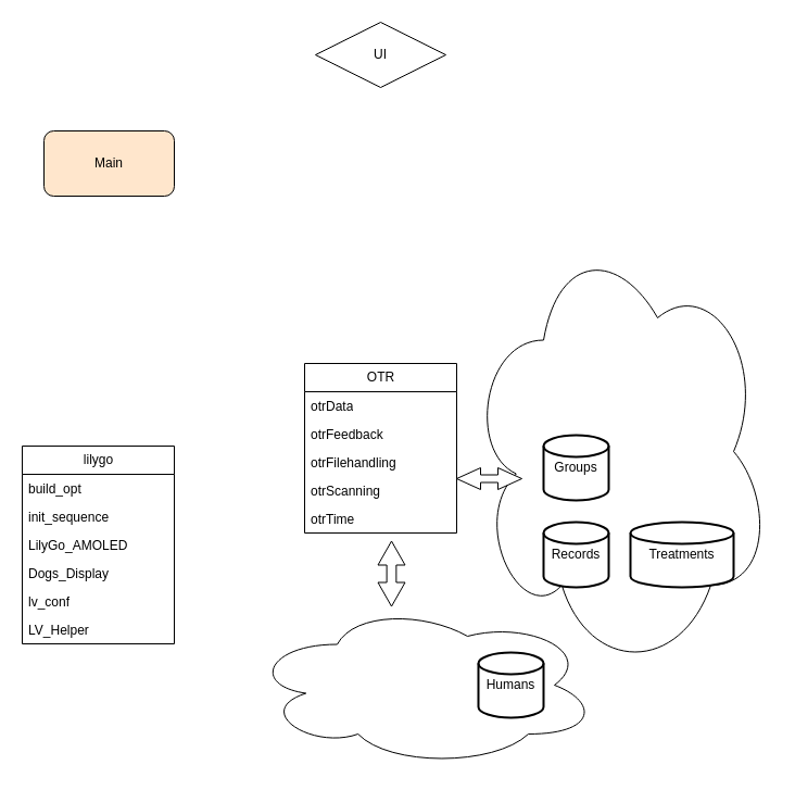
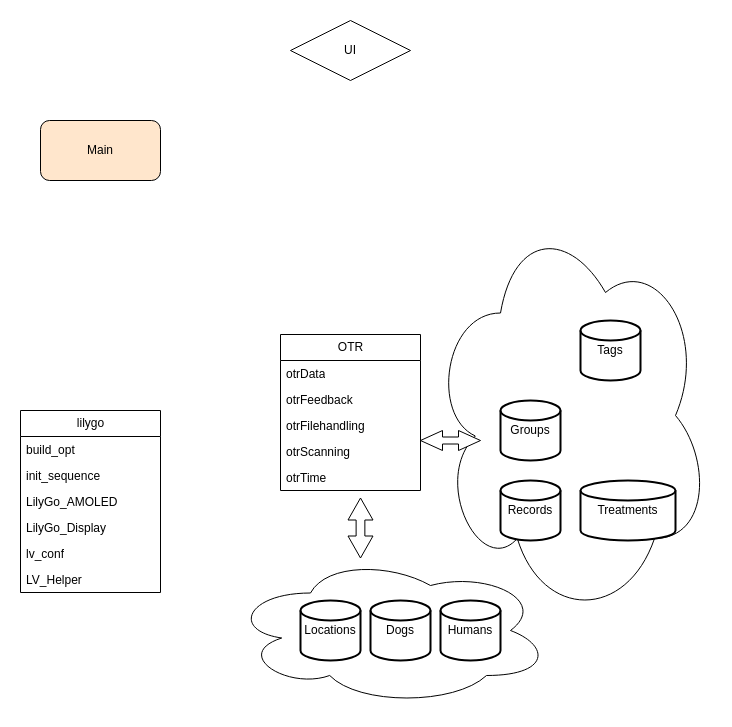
  <mxCell id="0" />
  <mxCell id="1" parent="0" />
  <mxCell id="2" value="Main" style="rounded=1;whiteSpace=wrap;html=1;fillColor=#ffe6cc;" parent="1" vertex="1"><mxGeometry x="40" y="120" width="120" height="60" as="geometry" /></mxCell>
  <mxCell id="3" value="UI" style="rhombus;whiteSpace=wrap;html=1;" parent="1" vertex="1"><mxGeometry x="290" y="20" width="120" height="60" as="geometry" /></mxCell>
  <mxCell id="4" value="&lt;span style=&quot;background-color: light-dark(#ffffff, var(--ge-dark-color, #121212));&quot;&gt;lilygo&lt;/span&gt;" style="swimlane;fontStyle=0;childLayout=stackLayout;horizontal=1;startSize=26;fillColor=none;horizontalStack=0;resizeParent=1;resizeParentMax=0;resizeLast=0;collapsible=1;marginBottom=0;html=1;" parent="1" vertex="1"><mxGeometry x="20" y="410" width="140" height="182" as="geometry" /></mxCell>
  <mxCell id="5" value="build_opt" style="text;strokeColor=none;fillColor=none;align=left;verticalAlign=top;spacingLeft=4;spacingRight=4;overflow=hidden;rotatable=0;points=[[0,0.5],[1,0.5]];portConstraint=eastwest;whiteSpace=wrap;html=1;" parent="4" vertex="1"><mxGeometry y="26" width="140" height="26" as="geometry" /></mxCell>
  <mxCell id="6" value="init_sequence" style="text;strokeColor=none;fillColor=none;align=left;verticalAlign=top;spacingLeft=4;spacingRight=4;overflow=hidden;rotatable=0;points=[[0,0.5],[1,0.5]];portConstraint=eastwest;whiteSpace=wrap;html=1;" parent="4" vertex="1"><mxGeometry y="52" width="140" height="26" as="geometry" /></mxCell>
  <mxCell id="7" value="LilyGo_AMOLED" style="text;strokeColor=none;fillColor=none;align=left;verticalAlign=top;spacingLeft=4;spacingRight=4;overflow=hidden;rotatable=0;points=[[0,0.5],[1,0.5]];portConstraint=eastwest;whiteSpace=wrap;html=1;" parent="4" vertex="1"><mxGeometry y="78" width="140" height="26" as="geometry" /></mxCell>
- <mxCell id="8" value="Dogs_Display" style="text;strokeColor=none;fillColor=none;align=left;verticalAlign=top;spacingLeft=4;spacingRight=4;overflow=hidden;rotatable=0;points=[[0,0.5],[1,0.5]];portConstraint=eastwest;whiteSpace=wrap;html=1;" parent="4" vertex="1"><mxGeometry y="104" width="140" height="26" as="geometry" /></mxCell>
+ <mxCell id="8" value="LilyGo_Display" style="text;strokeColor=none;fillColor=none;align=left;verticalAlign=top;spacingLeft=4;spacingRight=4;overflow=hidden;rotatable=0;points=[[0,0.5],[1,0.5]];portConstraint=eastwest;whiteSpace=wrap;html=1;" parent="4" vertex="1"><mxGeometry y="104" width="140" height="26" as="geometry" /></mxCell>
  <mxCell id="9" value="lv_conf" style="text;strokeColor=none;fillColor=none;align=left;verticalAlign=top;spacingLeft=4;spacingRight=4;overflow=hidden;rotatable=0;points=[[0,0.5],[1,0.5]];portConstraint=eastwest;whiteSpace=wrap;html=1;" parent="4" vertex="1"><mxGeometry y="130" width="140" height="26" as="geometry" /></mxCell>
  <mxCell id="10" value="LV_Helper" style="text;strokeColor=none;fillColor=none;align=left;verticalAlign=top;spacingLeft=4;spacingRight=4;overflow=hidden;rotatable=0;points=[[0,0.5],[1,0.5]];portConstraint=eastwest;whiteSpace=wrap;html=1;" parent="4" vertex="1"><mxGeometry y="156" width="140" height="26" as="geometry" /></mxCell>
  <mxCell id="11" value="" style="group" parent="1" vertex="1" connectable="0"><mxGeometry x="230" y="210" width="480" height="495" as="geometry" /></mxCell>
  <mxCell id="12" value="" style="shape=cloud;whiteSpace=wrap;html=1;" parent="11" vertex="1"><mxGeometry x="200" width="280" height="410" as="geometry" /></mxCell>
  <mxCell id="13" value="" style="shape=cloud;whiteSpace=wrap;html=1;" parent="11" vertex="1"><mxGeometry y="345" width="320" height="150" as="geometry" /></mxCell>
  <mxCell id="14" value="&lt;span style=&quot;background-color: light-dark(#ffffff, var(--ge-dark-color, #121212));&quot;&gt;OTR&lt;/span&gt;" style="swimlane;fontStyle=0;childLayout=stackLayout;horizontal=1;startSize=26;fillColor=none;horizontalStack=0;resizeParent=1;resizeParentMax=0;resizeLast=0;collapsible=1;marginBottom=0;html=1;" parent="11" vertex="1"><mxGeometry x="50" y="124" width="140" height="156" as="geometry" /></mxCell>
  <mxCell id="15" value="otrData" style="text;strokeColor=none;fillColor=none;align=left;verticalAlign=top;spacingLeft=4;spacingRight=4;overflow=hidden;rotatable=0;points=[[0,0.5],[1,0.5]];portConstraint=eastwest;whiteSpace=wrap;html=1;" parent="14" vertex="1"><mxGeometry y="26" width="140" height="26" as="geometry" /></mxCell>
  <mxCell id="16" value="otrFeedback" style="text;strokeColor=none;fillColor=none;align=left;verticalAlign=top;spacingLeft=4;spacingRight=4;overflow=hidden;rotatable=0;points=[[0,0.5],[1,0.5]];portConstraint=eastwest;whiteSpace=wrap;html=1;" parent="14" vertex="1"><mxGeometry y="52" width="140" height="26" as="geometry" /></mxCell>
  <mxCell id="17" value="otrFilehandling" style="text;strokeColor=none;fillColor=none;align=left;verticalAlign=top;spacingLeft=4;spacingRight=4;overflow=hidden;rotatable=0;points=[[0,0.5],[1,0.5]];portConstraint=eastwest;whiteSpace=wrap;html=1;" parent="14" vertex="1"><mxGeometry y="78" width="140" height="26" as="geometry" /></mxCell>
  <mxCell id="18" value="otrScanning" style="text;strokeColor=none;fillColor=none;align=left;verticalAlign=top;spacingLeft=4;spacingRight=4;overflow=hidden;rotatable=0;points=[[0,0.5],[1,0.5]];portConstraint=eastwest;whiteSpace=wrap;html=1;" parent="14" vertex="1"><mxGeometry y="104" width="140" height="26" as="geometry" /></mxCell>
  <mxCell id="19" value="otrTime" style="text;strokeColor=none;fillColor=none;align=left;verticalAlign=top;spacingLeft=4;spacingRight=4;overflow=hidden;rotatable=0;points=[[0,0.5],[1,0.5]];portConstraint=eastwest;whiteSpace=wrap;html=1;" parent="14" vertex="1"><mxGeometry y="130" width="140" height="26" as="geometry" /></mxCell>
  <mxCell id="20" value="Groups" style="strokeWidth=2;html=1;shape=mxgraph.flowchart.database;whiteSpace=wrap;" parent="11" vertex="1"><mxGeometry x="270" y="190" width="60" height="60" as="geometry" /></mxCell>
  <mxCell id="21" value="Records" style="strokeWidth=2;html=1;shape=mxgraph.flowchart.database;whiteSpace=wrap;" parent="11" vertex="1"><mxGeometry x="270" y="270" width="60" height="60" as="geometry" /></mxCell>
+ <mxCell id="22" value="Tags" style="strokeWidth=2;html=1;shape=mxgraph.flowchart.database;whiteSpace=wrap;" parent="11" vertex="1"><mxGeometry x="350" y="110" width="60" height="60" as="geometry" /></mxCell>
  <mxCell id="23" value="Treatments" style="strokeWidth=2;html=1;shape=mxgraph.flowchart.database;whiteSpace=wrap;" parent="11" vertex="1"><mxGeometry x="350" y="270" width="95" height="60" as="geometry" /></mxCell>
+ <mxCell id="24" value="Locations" style="strokeWidth=2;html=1;shape=mxgraph.flowchart.database;whiteSpace=wrap;" parent="11" vertex="1"><mxGeometry x="70" y="390" width="60" height="60" as="geometry" /></mxCell>
+ <mxCell id="25" value="Dogs" style="strokeWidth=2;html=1;shape=mxgraph.flowchart.database;whiteSpace=wrap;" parent="11" vertex="1"><mxGeometry x="140" y="390" width="60" height="60" as="geometry" /></mxCell>
  <mxCell id="26" value="Humans" style="strokeWidth=2;html=1;shape=mxgraph.flowchart.database;whiteSpace=wrap;" parent="11" vertex="1"><mxGeometry x="210" y="390" width="60" height="60" as="geometry" /></mxCell>
  <mxCell id="27" value="" style="html=1;shadow=0;dashed=0;align=center;verticalAlign=middle;shape=mxgraph.arrows2.twoWayArrow;dy=0.65;dx=22;" vertex="1" parent="11"><mxGeometry x="190" y="220" width="60" height="20" as="geometry" /></mxCell>
  <mxCell id="28" value="" style="html=1;shadow=0;dashed=0;align=center;verticalAlign=middle;shape=mxgraph.arrows2.twoWayArrow;dy=0.65;dx=22;rotation=90;" vertex="1" parent="11"><mxGeometry x="100" y="305" width="60" height="25" as="geometry" /></mxCell>
